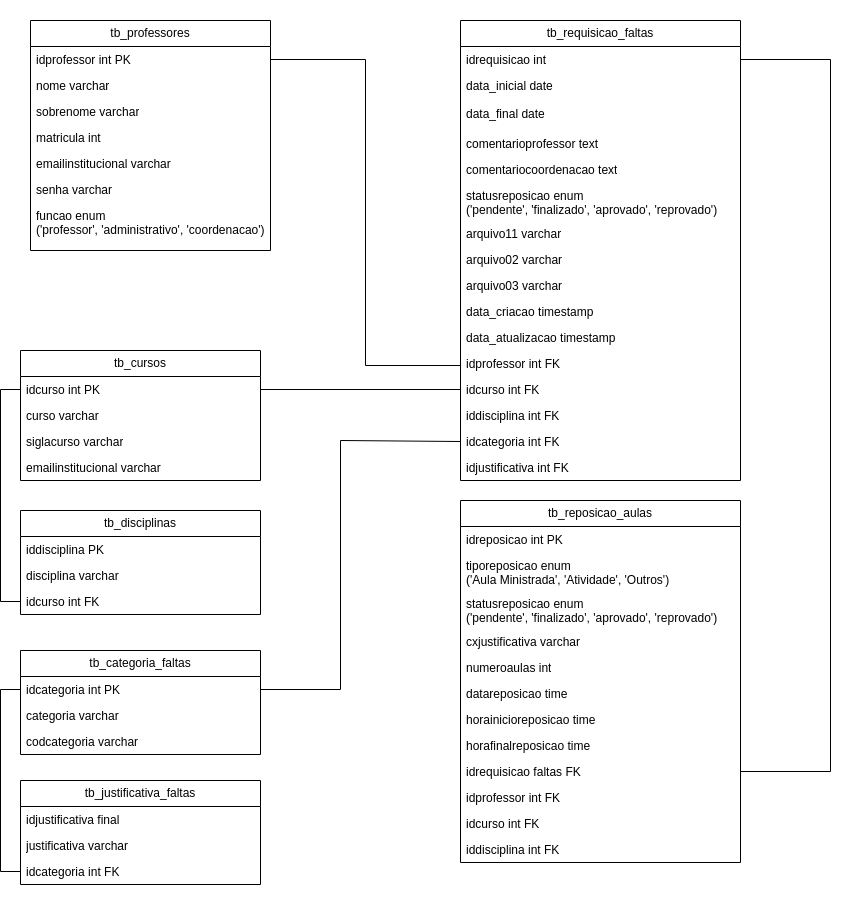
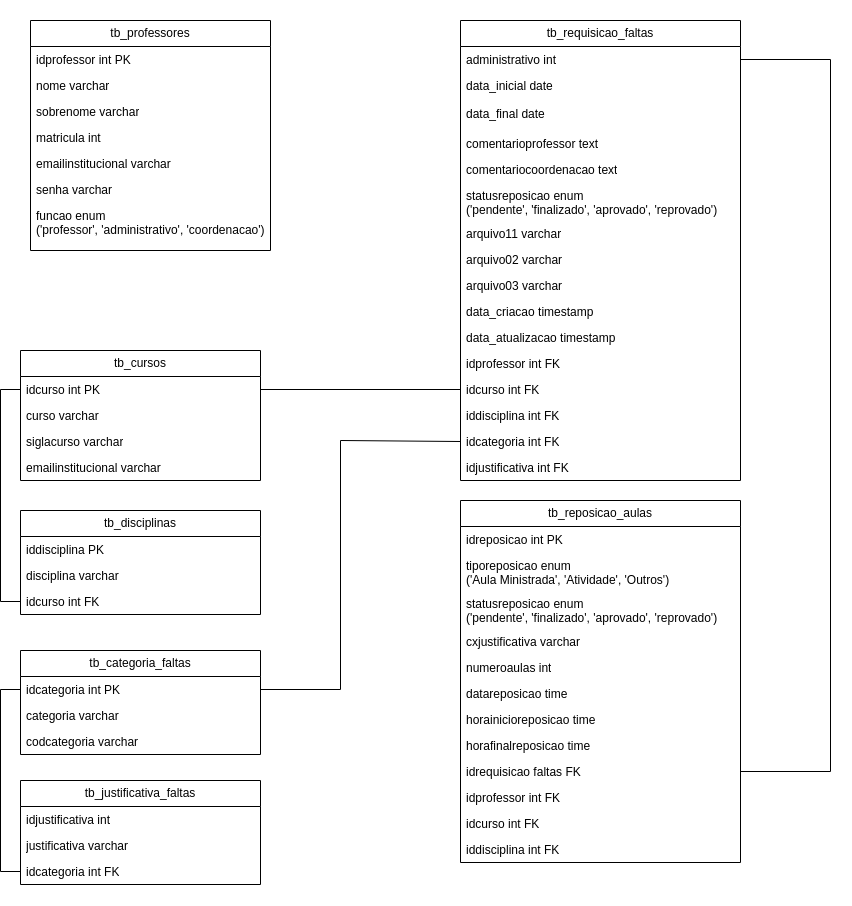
  <mxCell id="0" />
  <mxCell id="1" parent="0" />
  <mxCell id="2" value="tb_professores" style="swimlane;fontStyle=0;childLayout=stackLayout;horizontal=1;startSize=26;fillColor=none;horizontalStack=0;resizeParent=1;resizeParentMax=0;resizeLast=0;collapsible=1;marginBottom=0;whiteSpace=wrap;html=1;" parent="1" vertex="1"><mxGeometry x="30" y="20" width="240" height="230" as="geometry" /></mxCell>
  <mxCell id="3" value="idprofessor int PK" style="text;strokeColor=none;fillColor=none;align=left;verticalAlign=top;spacingLeft=4;spacingRight=4;overflow=hidden;rotatable=0;points=[[0,0.5],[1,0.5]];portConstraint=eastwest;whiteSpace=wrap;html=1;" parent="2" vertex="1"><mxGeometry y="26" width="240" height="26" as="geometry" /></mxCell>
  <mxCell id="4" value="nome varchar" style="text;strokeColor=none;fillColor=none;align=left;verticalAlign=top;spacingLeft=4;spacingRight=4;overflow=hidden;rotatable=0;points=[[0,0.5],[1,0.5]];portConstraint=eastwest;whiteSpace=wrap;html=1;" parent="2" vertex="1"><mxGeometry y="52" width="240" height="26" as="geometry" /></mxCell>
  <mxCell id="5" value="sobrenome varchar" style="text;strokeColor=none;fillColor=none;align=left;verticalAlign=top;spacingLeft=4;spacingRight=4;overflow=hidden;rotatable=0;points=[[0,0.5],[1,0.5]];portConstraint=eastwest;whiteSpace=wrap;html=1;" parent="2" vertex="1"><mxGeometry y="78" width="240" height="26" as="geometry" /></mxCell>
  <mxCell id="6" value="matricula int" style="text;strokeColor=none;fillColor=none;align=left;verticalAlign=top;spacingLeft=4;spacingRight=4;overflow=hidden;rotatable=0;points=[[0,0.5],[1,0.5]];portConstraint=eastwest;whiteSpace=wrap;html=1;" parent="2" vertex="1"><mxGeometry y="104" width="240" height="26" as="geometry" /></mxCell>
  <mxCell id="7" value="emailinstitucional varchar" style="text;strokeColor=none;fillColor=none;align=left;verticalAlign=top;spacingLeft=4;spacingRight=4;overflow=hidden;rotatable=0;points=[[0,0.5],[1,0.5]];portConstraint=eastwest;whiteSpace=wrap;html=1;" parent="2" vertex="1"><mxGeometry y="130" width="240" height="26" as="geometry" /></mxCell>
  <mxCell id="8" value="senha varchar" style="text;strokeColor=none;fillColor=none;align=left;verticalAlign=top;spacingLeft=4;spacingRight=4;overflow=hidden;rotatable=0;points=[[0,0.5],[1,0.5]];portConstraint=eastwest;whiteSpace=wrap;html=1;" parent="2" vertex="1"><mxGeometry y="156" width="240" height="26" as="geometry" /></mxCell>
  <mxCell id="9" value="funcao enum&amp;nbsp;&lt;div&gt;('professor', 'administrativo', 'coordenacao')&lt;/div&gt;" style="text;strokeColor=none;fillColor=none;align=left;verticalAlign=top;spacingLeft=4;spacingRight=4;overflow=hidden;rotatable=0;points=[[0,0.5],[1,0.5]];portConstraint=eastwest;whiteSpace=wrap;html=1;" parent="2" vertex="1"><mxGeometry y="182" width="240" height="48" as="geometry" /></mxCell>
  <mxCell id="10" value="tb_cursos" style="swimlane;fontStyle=0;childLayout=stackLayout;horizontal=1;startSize=26;fillColor=none;horizontalStack=0;resizeParent=1;resizeParentMax=0;resizeLast=0;collapsible=1;marginBottom=0;whiteSpace=wrap;html=1;" parent="1" vertex="1"><mxGeometry x="20" y="350" width="240" height="130" as="geometry" /></mxCell>
  <mxCell id="11" value="idcurso int PK" style="text;strokeColor=none;fillColor=none;align=left;verticalAlign=top;spacingLeft=4;spacingRight=4;overflow=hidden;rotatable=0;points=[[0,0.5],[1,0.5]];portConstraint=eastwest;whiteSpace=wrap;html=1;" parent="10" vertex="1"><mxGeometry y="26" width="240" height="26" as="geometry" /></mxCell>
  <mxCell id="12" value="curso varchar" style="text;strokeColor=none;fillColor=none;align=left;verticalAlign=top;spacingLeft=4;spacingRight=4;overflow=hidden;rotatable=0;points=[[0,0.5],[1,0.5]];portConstraint=eastwest;whiteSpace=wrap;html=1;" parent="10" vertex="1"><mxGeometry y="52" width="240" height="26" as="geometry" /></mxCell>
  <mxCell id="13" value="siglacurso varchar" style="text;strokeColor=none;fillColor=none;align=left;verticalAlign=top;spacingLeft=4;spacingRight=4;overflow=hidden;rotatable=0;points=[[0,0.5],[1,0.5]];portConstraint=eastwest;whiteSpace=wrap;html=1;" parent="10" vertex="1"><mxGeometry y="78" width="240" height="26" as="geometry" /></mxCell>
  <mxCell id="14" value="emailinstitucional varchar" style="text;strokeColor=none;fillColor=none;align=left;verticalAlign=top;spacingLeft=4;spacingRight=4;overflow=hidden;rotatable=0;points=[[0,0.5],[1,0.5]];portConstraint=eastwest;whiteSpace=wrap;html=1;" parent="10" vertex="1"><mxGeometry y="104" width="240" height="26" as="geometry" /></mxCell>
  <mxCell id="15" value="tb_disciplinas" style="swimlane;fontStyle=0;childLayout=stackLayout;horizontal=1;startSize=26;fillColor=none;horizontalStack=0;resizeParent=1;resizeParentMax=0;resizeLast=0;collapsible=1;marginBottom=0;whiteSpace=wrap;html=1;" parent="1" vertex="1"><mxGeometry x="20" y="510" width="240" height="104" as="geometry" /></mxCell>
  <mxCell id="16" value="iddisciplina PK" style="text;strokeColor=none;fillColor=none;align=left;verticalAlign=top;spacingLeft=4;spacingRight=4;overflow=hidden;rotatable=0;points=[[0,0.5],[1,0.5]];portConstraint=eastwest;whiteSpace=wrap;html=1;" parent="15" vertex="1"><mxGeometry y="26" width="240" height="26" as="geometry" /></mxCell>
  <mxCell id="17" value="disciplina varchar" style="text;strokeColor=none;fillColor=none;align=left;verticalAlign=top;spacingLeft=4;spacingRight=4;overflow=hidden;rotatable=0;points=[[0,0.5],[1,0.5]];portConstraint=eastwest;whiteSpace=wrap;html=1;" parent="15" vertex="1"><mxGeometry y="52" width="240" height="26" as="geometry" /></mxCell>
  <mxCell id="18" value="idcurso int FK" style="text;strokeColor=none;fillColor=none;align=left;verticalAlign=top;spacingLeft=4;spacingRight=4;overflow=hidden;rotatable=0;points=[[0,0.5],[1,0.5]];portConstraint=eastwest;whiteSpace=wrap;html=1;" parent="15" vertex="1"><mxGeometry y="78" width="240" height="26" as="geometry" /></mxCell>
  <mxCell id="19" value="tb_categoria_faltas" style="swimlane;fontStyle=0;childLayout=stackLayout;horizontal=1;startSize=26;fillColor=none;horizontalStack=0;resizeParent=1;resizeParentMax=0;resizeLast=0;collapsible=1;marginBottom=0;whiteSpace=wrap;html=1;" parent="1" vertex="1"><mxGeometry x="20" y="650" width="240" height="104" as="geometry" /></mxCell>
  <mxCell id="20" value="idcategoria int PK" style="text;strokeColor=none;fillColor=none;align=left;verticalAlign=top;spacingLeft=4;spacingRight=4;overflow=hidden;rotatable=0;points=[[0,0.5],[1,0.5]];portConstraint=eastwest;whiteSpace=wrap;html=1;" parent="19" vertex="1"><mxGeometry y="26" width="240" height="26" as="geometry" /></mxCell>
  <mxCell id="21" value="categoria varchar" style="text;strokeColor=none;fillColor=none;align=left;verticalAlign=top;spacingLeft=4;spacingRight=4;overflow=hidden;rotatable=0;points=[[0,0.5],[1,0.5]];portConstraint=eastwest;whiteSpace=wrap;html=1;" parent="19" vertex="1"><mxGeometry y="52" width="240" height="26" as="geometry" /></mxCell>
  <mxCell id="22" value="codcategoria varchar" style="text;strokeColor=none;fillColor=none;align=left;verticalAlign=top;spacingLeft=4;spacingRight=4;overflow=hidden;rotatable=0;points=[[0,0.5],[1,0.5]];portConstraint=eastwest;whiteSpace=wrap;html=1;" parent="19" vertex="1"><mxGeometry y="78" width="240" height="26" as="geometry" /></mxCell>
  <mxCell id="23" value="tb_justificativa_faltas" style="swimlane;fontStyle=0;childLayout=stackLayout;horizontal=1;startSize=26;fillColor=none;horizontalStack=0;resizeParent=1;resizeParentMax=0;resizeLast=0;collapsible=1;marginBottom=0;whiteSpace=wrap;html=1;" parent="1" vertex="1"><mxGeometry x="20" y="780" width="240" height="104" as="geometry" /></mxCell>
- <mxCell id="24" value="idjustificativa final" style="text;strokeColor=none;fillColor=none;align=left;verticalAlign=top;spacingLeft=4;spacingRight=4;overflow=hidden;rotatable=0;points=[[0,0.5],[1,0.5]];portConstraint=eastwest;whiteSpace=wrap;html=1;" parent="23" vertex="1"><mxGeometry y="26" width="240" height="26" as="geometry" /></mxCell>
+ <mxCell id="24" value="idjustificativa int" style="text;strokeColor=none;fillColor=none;align=left;verticalAlign=top;spacingLeft=4;spacingRight=4;overflow=hidden;rotatable=0;points=[[0,0.5],[1,0.5]];portConstraint=eastwest;whiteSpace=wrap;html=1;" parent="23" vertex="1"><mxGeometry y="26" width="240" height="26" as="geometry" /></mxCell>
  <mxCell id="25" value="justificativa varchar" style="text;strokeColor=none;fillColor=none;align=left;verticalAlign=top;spacingLeft=4;spacingRight=4;overflow=hidden;rotatable=0;points=[[0,0.5],[1,0.5]];portConstraint=eastwest;whiteSpace=wrap;html=1;" parent="23" vertex="1"><mxGeometry y="52" width="240" height="26" as="geometry" /></mxCell>
  <mxCell id="26" value="idcategoria int FK" style="text;strokeColor=none;fillColor=none;align=left;verticalAlign=top;spacingLeft=4;spacingRight=4;overflow=hidden;rotatable=0;points=[[0,0.5],[1,0.5]];portConstraint=eastwest;whiteSpace=wrap;html=1;" parent="23" vertex="1"><mxGeometry y="78" width="240" height="26" as="geometry" /></mxCell>
  <mxCell id="27" value="tb_reposicao_aulas" style="swimlane;fontStyle=0;childLayout=stackLayout;horizontal=1;startSize=26;fillColor=none;horizontalStack=0;resizeParent=1;resizeParentMax=0;resizeLast=0;collapsible=1;marginBottom=0;whiteSpace=wrap;html=1;" parent="1" vertex="1"><mxGeometry x="460" y="500" width="280" height="362" as="geometry" /></mxCell>
  <mxCell id="28" value="idreposicao int PK" style="text;strokeColor=none;fillColor=none;align=left;verticalAlign=top;spacingLeft=4;spacingRight=4;overflow=hidden;rotatable=0;points=[[0,0.5],[1,0.5]];portConstraint=eastwest;whiteSpace=wrap;html=1;" parent="27" vertex="1"><mxGeometry y="26" width="280" height="26" as="geometry" /></mxCell>
  <mxCell id="29" value="tiporeposicao enum&lt;div&gt;&lt;span style=&quot;background-color: initial;&quot;&gt;('Aula Ministrada', 'Atividade', 'Outros')&lt;/span&gt;&lt;/div&gt;" style="text;strokeColor=none;fillColor=none;align=left;verticalAlign=top;spacingLeft=4;spacingRight=4;overflow=hidden;rotatable=0;points=[[0,0.5],[1,0.5]];portConstraint=eastwest;whiteSpace=wrap;html=1;" parent="27" vertex="1"><mxGeometry y="52" width="280" height="38" as="geometry" /></mxCell>
  <mxCell id="30" value="statusreposicao enum&lt;div&gt;('pendente', 'finalizado', 'aprovado', 'reprovado')&lt;/div&gt;" style="text;strokeColor=none;fillColor=none;align=left;verticalAlign=top;spacingLeft=4;spacingRight=4;overflow=hidden;rotatable=0;points=[[0,0.5],[1,0.5]];portConstraint=eastwest;whiteSpace=wrap;html=1;" parent="27" vertex="1"><mxGeometry y="90" width="280" height="38" as="geometry" /></mxCell>
  <mxCell id="31" value="cxjustificativa varchar" style="text;strokeColor=none;fillColor=none;align=left;verticalAlign=top;spacingLeft=4;spacingRight=4;overflow=hidden;rotatable=0;points=[[0,0.5],[1,0.5]];portConstraint=eastwest;whiteSpace=wrap;html=1;" parent="27" vertex="1"><mxGeometry y="128" width="280" height="26" as="geometry" /></mxCell>
  <mxCell id="32" value="numeroaulas int" style="text;strokeColor=none;fillColor=none;align=left;verticalAlign=top;spacingLeft=4;spacingRight=4;overflow=hidden;rotatable=0;points=[[0,0.5],[1,0.5]];portConstraint=eastwest;whiteSpace=wrap;html=1;" parent="27" vertex="1"><mxGeometry y="154" width="280" height="26" as="geometry" /></mxCell>
  <mxCell id="33" value="datareposicao time" style="text;strokeColor=none;fillColor=none;align=left;verticalAlign=top;spacingLeft=4;spacingRight=4;overflow=hidden;rotatable=0;points=[[0,0.5],[1,0.5]];portConstraint=eastwest;whiteSpace=wrap;html=1;" parent="27" vertex="1"><mxGeometry y="180" width="280" height="26" as="geometry" /></mxCell>
  <mxCell id="34" value="horainicioreposicao time" style="text;strokeColor=none;fillColor=none;align=left;verticalAlign=top;spacingLeft=4;spacingRight=4;overflow=hidden;rotatable=0;points=[[0,0.5],[1,0.5]];portConstraint=eastwest;whiteSpace=wrap;html=1;" parent="27" vertex="1"><mxGeometry y="206" width="280" height="26" as="geometry" /></mxCell>
  <mxCell id="35" value="horafinalreposicao time" style="text;strokeColor=none;fillColor=none;align=left;verticalAlign=top;spacingLeft=4;spacingRight=4;overflow=hidden;rotatable=0;points=[[0,0.5],[1,0.5]];portConstraint=eastwest;whiteSpace=wrap;html=1;" parent="27" vertex="1"><mxGeometry y="232" width="280" height="26" as="geometry" /></mxCell>
  <mxCell id="36" value="idrequisicao faltas FK" style="text;strokeColor=none;fillColor=none;align=left;verticalAlign=top;spacingLeft=4;spacingRight=4;overflow=hidden;rotatable=0;points=[[0,0.5],[1,0.5]];portConstraint=eastwest;whiteSpace=wrap;html=1;" parent="27" vertex="1"><mxGeometry y="258" width="280" height="26" as="geometry" /></mxCell>
  <mxCell id="37" value="idprofessor int FK" style="text;strokeColor=none;fillColor=none;align=left;verticalAlign=top;spacingLeft=4;spacingRight=4;overflow=hidden;rotatable=0;points=[[0,0.5],[1,0.5]];portConstraint=eastwest;whiteSpace=wrap;html=1;" parent="27" vertex="1"><mxGeometry y="284" width="280" height="26" as="geometry" /></mxCell>
  <mxCell id="38" value="idcurso int FK" style="text;strokeColor=none;fillColor=none;align=left;verticalAlign=top;spacingLeft=4;spacingRight=4;overflow=hidden;rotatable=0;points=[[0,0.5],[1,0.5]];portConstraint=eastwest;whiteSpace=wrap;html=1;" parent="27" vertex="1"><mxGeometry y="310" width="280" height="26" as="geometry" /></mxCell>
  <mxCell id="39" value="iddisciplina int FK" style="text;strokeColor=none;fillColor=none;align=left;verticalAlign=top;spacingLeft=4;spacingRight=4;overflow=hidden;rotatable=0;points=[[0,0.5],[1,0.5]];portConstraint=eastwest;whiteSpace=wrap;html=1;" parent="27" vertex="1"><mxGeometry y="336" width="280" height="26" as="geometry" /></mxCell>
  <mxCell id="40" value="tb_requisicao_faltas" style="swimlane;fontStyle=0;childLayout=stackLayout;horizontal=1;startSize=26;fillColor=none;horizontalStack=0;resizeParent=1;resizeParentMax=0;resizeLast=0;collapsible=1;marginBottom=0;whiteSpace=wrap;html=1;" parent="1" vertex="1"><mxGeometry x="460" y="20" width="280" height="460" as="geometry" /></mxCell>
- <mxCell id="41" value="idrequisicao int" style="text;strokeColor=none;fillColor=none;align=left;verticalAlign=top;spacingLeft=4;spacingRight=4;overflow=hidden;rotatable=0;points=[[0,0.5],[1,0.5]];portConstraint=eastwest;whiteSpace=wrap;html=1;" parent="40" vertex="1"><mxGeometry y="26" width="280" height="26" as="geometry" /></mxCell>
+ <mxCell id="41" value="administrativo int" style="text;strokeColor=none;fillColor=none;align=left;verticalAlign=top;spacingLeft=4;spacingRight=4;overflow=hidden;rotatable=0;points=[[0,0.5],[1,0.5]];portConstraint=eastwest;whiteSpace=wrap;html=1;" parent="40" vertex="1"><mxGeometry y="26" width="280" height="26" as="geometry" /></mxCell>
  <mxCell id="42" value="data_inicial date" style="text;strokeColor=none;fillColor=none;align=left;verticalAlign=top;spacingLeft=4;spacingRight=4;overflow=hidden;rotatable=0;points=[[0,0.5],[1,0.5]];portConstraint=eastwest;whiteSpace=wrap;html=1;" parent="40" vertex="1"><mxGeometry y="52" width="280" height="28" as="geometry" /></mxCell>
  <mxCell id="43" value="data_final date" style="text;strokeColor=none;fillColor=none;align=left;verticalAlign=top;spacingLeft=4;spacingRight=4;overflow=hidden;rotatable=0;points=[[0,0.5],[1,0.5]];portConstraint=eastwest;whiteSpace=wrap;html=1;" parent="40" vertex="1"><mxGeometry y="80" width="280" height="30" as="geometry" /></mxCell>
  <mxCell id="44" value="comentarioprofessor text" style="text;strokeColor=none;fillColor=none;align=left;verticalAlign=top;spacingLeft=4;spacingRight=4;overflow=hidden;rotatable=0;points=[[0,0.5],[1,0.5]];portConstraint=eastwest;whiteSpace=wrap;html=1;" parent="40" vertex="1"><mxGeometry y="110" width="280" height="26" as="geometry" /></mxCell>
  <mxCell id="45" value="comentariocoordenacao text" style="text;strokeColor=none;fillColor=none;align=left;verticalAlign=top;spacingLeft=4;spacingRight=4;overflow=hidden;rotatable=0;points=[[0,0.5],[1,0.5]];portConstraint=eastwest;whiteSpace=wrap;html=1;" parent="40" vertex="1"><mxGeometry y="136" width="280" height="26" as="geometry" /></mxCell>
  <mxCell id="46" value="statusreposicao enum&lt;div&gt;('pendente', 'finalizado', 'aprovado', 'reprovado')&lt;/div&gt;" style="text;strokeColor=none;fillColor=none;align=left;verticalAlign=top;spacingLeft=4;spacingRight=4;overflow=hidden;rotatable=0;points=[[0,0.5],[1,0.5]];portConstraint=eastwest;whiteSpace=wrap;html=1;" parent="40" vertex="1"><mxGeometry y="162" width="280" height="38" as="geometry" /></mxCell>
  <mxCell id="47" value="arquivo11 varchar" style="text;strokeColor=none;fillColor=none;align=left;verticalAlign=top;spacingLeft=4;spacingRight=4;overflow=hidden;rotatable=0;points=[[0,0.5],[1,0.5]];portConstraint=eastwest;whiteSpace=wrap;html=1;" parent="40" vertex="1"><mxGeometry y="200" width="280" height="26" as="geometry" /></mxCell>
  <mxCell id="48" value="arquivo02 varchar" style="text;strokeColor=none;fillColor=none;align=left;verticalAlign=top;spacingLeft=4;spacingRight=4;overflow=hidden;rotatable=0;points=[[0,0.5],[1,0.5]];portConstraint=eastwest;whiteSpace=wrap;html=1;" parent="40" vertex="1"><mxGeometry y="226" width="280" height="26" as="geometry" /></mxCell>
  <mxCell id="49" value="arquivo03 varchar" style="text;strokeColor=none;fillColor=none;align=left;verticalAlign=top;spacingLeft=4;spacingRight=4;overflow=hidden;rotatable=0;points=[[0,0.5],[1,0.5]];portConstraint=eastwest;whiteSpace=wrap;html=1;" parent="40" vertex="1"><mxGeometry y="252" width="280" height="26" as="geometry" /></mxCell>
  <mxCell id="50" value="data_criacao timestamp" style="text;strokeColor=none;fillColor=none;align=left;verticalAlign=top;spacingLeft=4;spacingRight=4;overflow=hidden;rotatable=0;points=[[0,0.5],[1,0.5]];portConstraint=eastwest;whiteSpace=wrap;html=1;" parent="40" vertex="1"><mxGeometry y="278" width="280" height="26" as="geometry" /></mxCell>
  <mxCell id="51" value="data_atualizacao timestamp" style="text;strokeColor=none;fillColor=none;align=left;verticalAlign=top;spacingLeft=4;spacingRight=4;overflow=hidden;rotatable=0;points=[[0,0.5],[1,0.5]];portConstraint=eastwest;whiteSpace=wrap;html=1;" parent="40" vertex="1"><mxGeometry y="304" width="280" height="26" as="geometry" /></mxCell>
  <mxCell id="52" value="idprofessor int FK" style="text;strokeColor=none;fillColor=none;align=left;verticalAlign=top;spacingLeft=4;spacingRight=4;overflow=hidden;rotatable=0;points=[[0,0.5],[1,0.5]];portConstraint=eastwest;whiteSpace=wrap;html=1;" parent="40" vertex="1"><mxGeometry y="330" width="280" height="26" as="geometry" /></mxCell>
  <mxCell id="53" value="idcurso int FK" style="text;strokeColor=none;fillColor=none;align=left;verticalAlign=top;spacingLeft=4;spacingRight=4;overflow=hidden;rotatable=0;points=[[0,0.5],[1,0.5]];portConstraint=eastwest;whiteSpace=wrap;html=1;" parent="40" vertex="1"><mxGeometry y="356" width="280" height="26" as="geometry" /></mxCell>
  <mxCell id="54" value="iddisciplina int FK" style="text;strokeColor=none;fillColor=none;align=left;verticalAlign=top;spacingLeft=4;spacingRight=4;overflow=hidden;rotatable=0;points=[[0,0.5],[1,0.5]];portConstraint=eastwest;whiteSpace=wrap;html=1;" parent="40" vertex="1"><mxGeometry y="382" width="280" height="26" as="geometry" /></mxCell>
  <mxCell id="55" value="idcategoria int FK" style="text;strokeColor=none;fillColor=none;align=left;verticalAlign=top;spacingLeft=4;spacingRight=4;overflow=hidden;rotatable=0;points=[[0,0.5],[1,0.5]];portConstraint=eastwest;whiteSpace=wrap;html=1;" parent="40" vertex="1"><mxGeometry y="408" width="280" height="26" as="geometry" /></mxCell>
  <mxCell id="56" value="idjustificativa int FK" style="text;strokeColor=none;fillColor=none;align=left;verticalAlign=top;spacingLeft=4;spacingRight=4;overflow=hidden;rotatable=0;points=[[0,0.5],[1,0.5]];portConstraint=eastwest;whiteSpace=wrap;html=1;" parent="40" vertex="1"><mxGeometry y="434" width="280" height="26" as="geometry" /></mxCell>
- <mxCell id="57" style="edgeStyle=orthogonalEdgeStyle;rounded=0;orthogonalLoop=1;jettySize=auto;html=1;exitX=1;exitY=0.5;exitDx=0;exitDy=0;entryX=0;entryY=0.75;entryDx=0;entryDy=0;endArrow=none;endFill=0;" parent="1" source="3" target="40" edge="1"><mxGeometry relative="1" as="geometry" /></mxCell>
  <mxCell id="58" style="edgeStyle=orthogonalEdgeStyle;rounded=0;orthogonalLoop=1;jettySize=auto;html=1;exitX=0;exitY=0.5;exitDx=0;exitDy=0;entryX=0;entryY=0.5;entryDx=0;entryDy=0;endArrow=none;endFill=0;" parent="1" source="11" target="18" edge="1"><mxGeometry relative="1" as="geometry" /></mxCell>
  <mxCell id="59" style="edgeStyle=orthogonalEdgeStyle;rounded=0;orthogonalLoop=1;jettySize=auto;html=1;exitX=1;exitY=0.5;exitDx=0;exitDy=0;endArrow=none;endFill=0;" parent="1" source="11" target="53" edge="1"><mxGeometry relative="1" as="geometry" /></mxCell>
  <mxCell id="60" style="edgeStyle=orthogonalEdgeStyle;rounded=0;orthogonalLoop=1;jettySize=auto;html=1;exitX=1;exitY=0.5;exitDx=0;exitDy=0;entryX=0;entryY=0.5;entryDx=0;entryDy=0;endArrow=none;endFill=0;" parent="1" source="20" target="55" edge="1"><mxGeometry relative="1" as="geometry"><Array as="points"><mxPoint x="340" y="689" /><mxPoint x="340" y="440" /><mxPoint x="460" y="440" /></Array></mxGeometry></mxCell>
  <mxCell id="61" style="edgeStyle=orthogonalEdgeStyle;rounded=0;orthogonalLoop=1;jettySize=auto;html=1;exitX=1;exitY=0.5;exitDx=0;exitDy=0;entryX=1;entryY=0.5;entryDx=0;entryDy=0;endArrow=none;endFill=0;" parent="1" source="41" target="36" edge="1"><mxGeometry relative="1" as="geometry"><Array as="points"><mxPoint x="830" y="59" /><mxPoint x="830" y="771" /></Array></mxGeometry></mxCell>
  <mxCell id="62" style="edgeStyle=orthogonalEdgeStyle;rounded=0;orthogonalLoop=1;jettySize=auto;html=1;exitX=0;exitY=0.5;exitDx=0;exitDy=0;entryX=0;entryY=0.5;entryDx=0;entryDy=0;endArrow=none;endFill=0;" parent="1" source="20" target="26" edge="1"><mxGeometry relative="1" as="geometry" /></mxCell>
